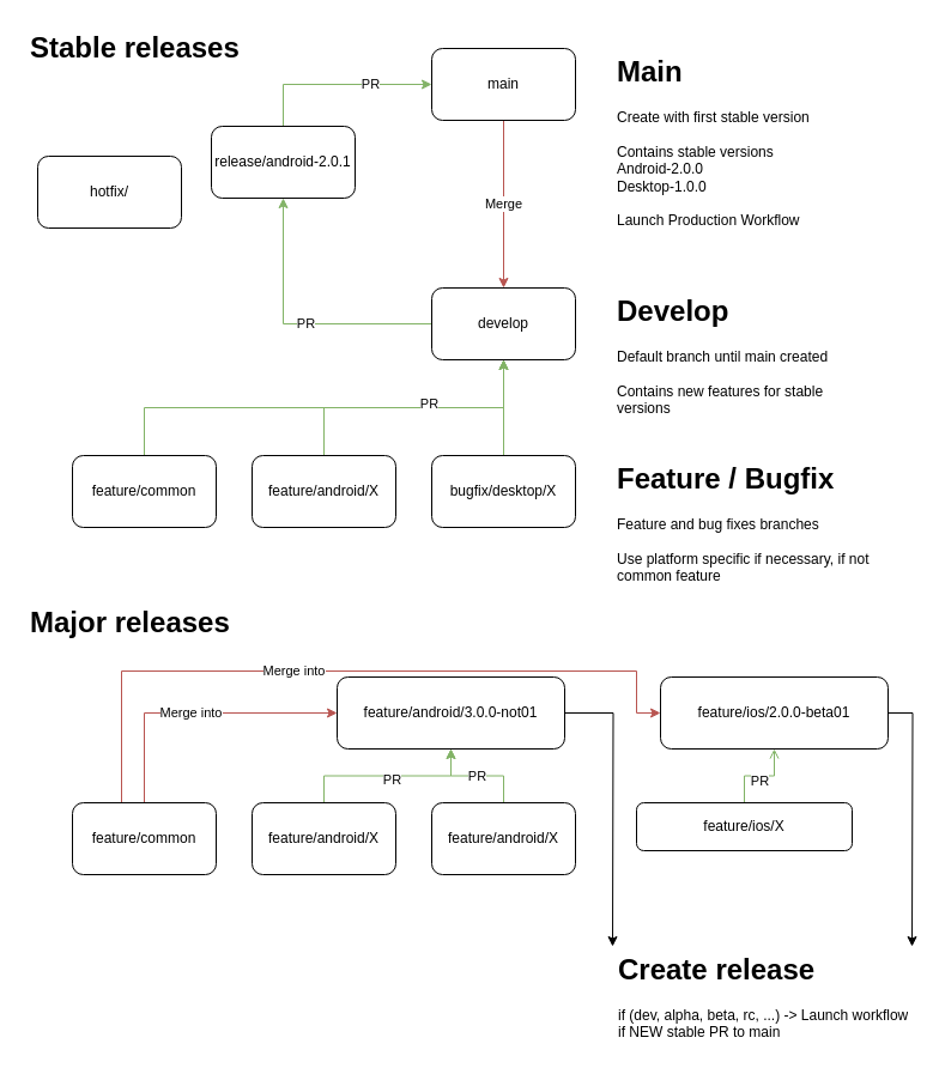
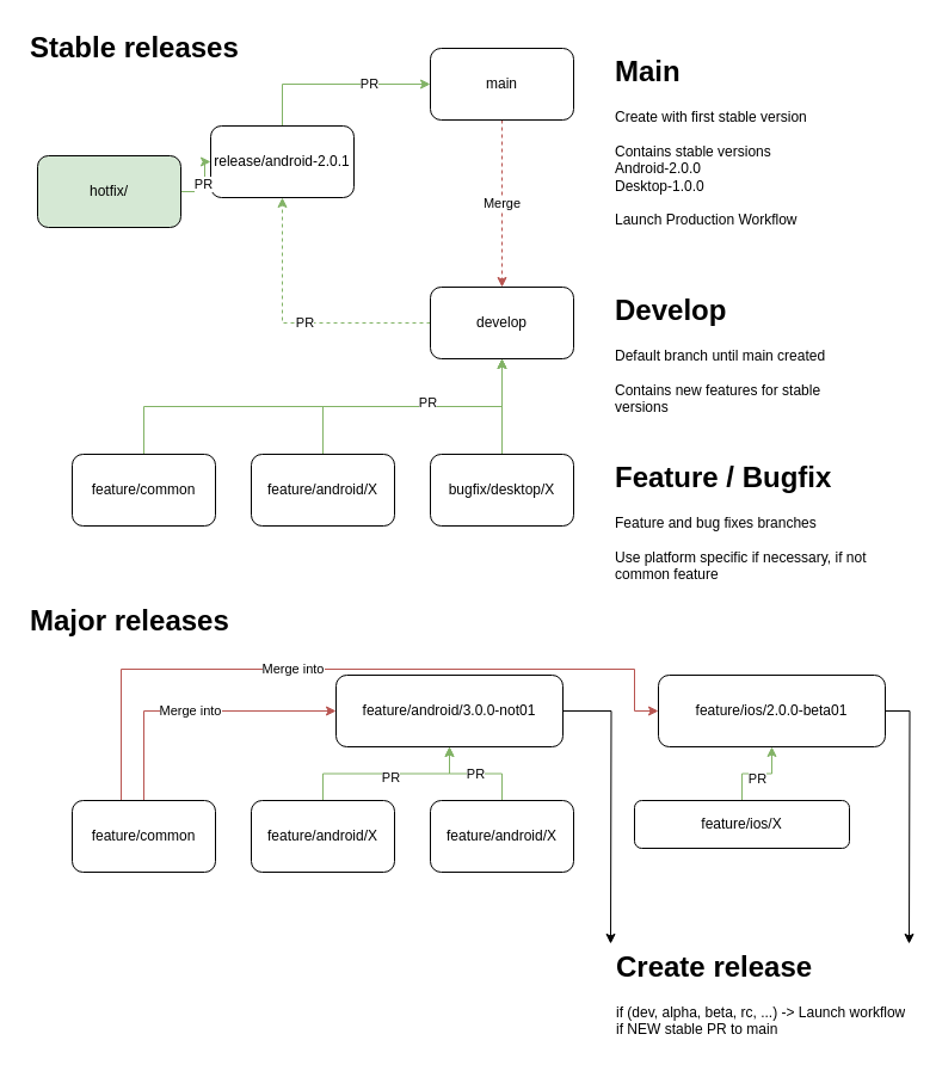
  <mxCell id="0" />
  <mxCell id="1" parent="0" />
- <mxCell id="2" value="Merge" style="edgeStyle=orthogonalEdgeStyle;rounded=0;orthogonalLoop=1;jettySize=auto;html=1;entryX=0.5;entryY=0;entryDx=0;entryDy=0;fillColor=#f8cecc;strokeColor=#b85450;" edge="1" parent="1" source="3" target="7"><mxGeometry relative="1" as="geometry" /></mxCell>
+ <mxCell id="2" value="Merge" style="edgeStyle=orthogonalEdgeStyle;rounded=0;orthogonalLoop=1;jettySize=auto;html=1;entryX=0.5;entryY=0;entryDx=0;entryDy=0;fillColor=#f8cecc;strokeColor=#b85450;dashed=1;" edge="1" parent="1" source="3" target="7"><mxGeometry relative="1" as="geometry" /></mxCell>
  <mxCell id="3" value="main" style="rounded=1;whiteSpace=wrap;html=1;" vertex="1" parent="1"><mxGeometry x="360" y="40" width="120" height="60" as="geometry" /></mxCell>
  <mxCell id="4" value="&lt;h1&gt;Main&lt;/h1&gt;&lt;div&gt;Create with first stable version&lt;/div&gt;&lt;div&gt;&lt;br&gt;&lt;/div&gt;&lt;div&gt;Contains stable versions&lt;/div&gt;&lt;div&gt;Android-2.0.0&lt;/div&gt;&lt;div&gt;Desktop-1.0.0&lt;/div&gt;&lt;div&gt;&lt;br&gt;&lt;/div&gt;&lt;div&gt;Launch Production Workflow&lt;/div&gt;" style="text;html=1;strokeColor=none;fillColor=none;spacing=5;spacingTop=-20;whiteSpace=wrap;overflow=hidden;rounded=0;" vertex="1" parent="1"><mxGeometry x="510" y="40" width="190" height="160" as="geometry" /></mxCell>
- <mxCell id="5" style="edgeStyle=orthogonalEdgeStyle;rounded=0;orthogonalLoop=1;jettySize=auto;html=1;entryX=0.5;entryY=1;entryDx=0;entryDy=0;fillColor=#d5e8d4;strokeColor=#82b366;" edge="1" parent="1" source="7" target="11"><mxGeometry relative="1" as="geometry" /></mxCell>
+ <mxCell id="5" style="edgeStyle=orthogonalEdgeStyle;rounded=0;orthogonalLoop=1;jettySize=auto;html=1;entryX=0.5;entryY=1;entryDx=0;entryDy=0;fillColor=#d5e8d4;strokeColor=#82b366;dashed=1;" edge="1" parent="1" source="7" target="11"><mxGeometry relative="1" as="geometry" /></mxCell>
  <mxCell id="6" value="PR" style="edgeLabel;html=1;align=center;verticalAlign=middle;resizable=0;points=[];" vertex="1" connectable="0" parent="5"><mxGeometry x="-0.074" y="-1" relative="1" as="geometry"><mxPoint as="offset" /></mxGeometry></mxCell>
  <mxCell id="7" value="develop" style="rounded=1;whiteSpace=wrap;html=1;" vertex="1" parent="1"><mxGeometry x="360" y="240" width="120" height="60" as="geometry" /></mxCell>
  <mxCell id="8" value="&lt;h1&gt;Develop&lt;/h1&gt;&lt;div&gt;Default branch until main created&lt;/div&gt;&lt;div&gt;&lt;br&gt;&lt;/div&gt;&lt;div&gt;Contains new features for stable versions&lt;/div&gt;" style="text;html=1;strokeColor=none;fillColor=none;spacing=5;spacingTop=-20;whiteSpace=wrap;overflow=hidden;rounded=0;" vertex="1" parent="1"><mxGeometry x="510" y="240" width="190" height="110" as="geometry" /></mxCell>
  <mxCell id="9" style="edgeStyle=orthogonalEdgeStyle;rounded=0;orthogonalLoop=1;jettySize=auto;html=1;entryX=0;entryY=0.5;entryDx=0;entryDy=0;exitX=0.5;exitY=0;exitDx=0;exitDy=0;fillColor=#d5e8d4;strokeColor=#82b366;" edge="1" parent="1" source="11" target="3"><mxGeometry relative="1" as="geometry" /></mxCell>
  <mxCell id="10" value="PR" style="edgeLabel;html=1;align=center;verticalAlign=middle;resizable=0;points=[];" vertex="1" connectable="0" parent="9"><mxGeometry x="0.349" y="1" relative="1" as="geometry"><mxPoint as="offset" /></mxGeometry></mxCell>
  <mxCell id="11" value="release/android-2.0.1" style="rounded=1;whiteSpace=wrap;html=1;" vertex="1" parent="1"><mxGeometry x="176" y="105" width="120" height="60" as="geometry" /></mxCell>
- <mxCell id="14" value="hotfix/" style="rounded=1;whiteSpace=wrap;html=1;" vertex="1" parent="1"><mxGeometry x="31" y="130" width="120" height="60" as="geometry" /></mxCell>
+ <mxCell id="12" style="edgeStyle=orthogonalEdgeStyle;rounded=0;orthogonalLoop=1;jettySize=auto;html=1;entryX=0;entryY=0.5;entryDx=0;entryDy=0;fillColor=#d5e8d4;strokeColor=#82b366;" edge="1" parent="1" source="14" target="11"><mxGeometry relative="1" as="geometry" /></mxCell>
+ <mxCell id="13" value="PR" style="edgeLabel;html=1;align=center;verticalAlign=middle;resizable=0;points=[];" vertex="1" connectable="0" parent="12"><mxGeometry x="0.073" y="2" relative="1" as="geometry"><mxPoint as="offset" /></mxGeometry></mxCell>
+ <mxCell id="14" value="hotfix/" style="rounded=1;whiteSpace=wrap;html=1;fillColor=#d5e8d4;" vertex="1" parent="1"><mxGeometry x="31" y="130" width="120" height="60" as="geometry" /></mxCell>
  <mxCell id="15" style="edgeStyle=orthogonalEdgeStyle;rounded=0;orthogonalLoop=1;jettySize=auto;html=1;entryX=0.5;entryY=1;entryDx=0;entryDy=0;exitX=0.5;exitY=0;exitDx=0;exitDy=0;fillColor=#d5e8d4;strokeColor=#82b366;" edge="1" parent="1" source="16" target="7"><mxGeometry relative="1" as="geometry" /></mxCell>
  <mxCell id="16" value="feature/android/X" style="rounded=1;whiteSpace=wrap;html=1;" vertex="1" parent="1"><mxGeometry x="210" y="380" width="120" height="60" as="geometry" /></mxCell>
  <mxCell id="17" style="edgeStyle=orthogonalEdgeStyle;rounded=0;orthogonalLoop=1;jettySize=auto;html=1;entryX=0.5;entryY=1;entryDx=0;entryDy=0;fillColor=#d5e8d4;strokeColor=#82b366;" edge="1" parent="1" source="18" target="7"><mxGeometry relative="1" as="geometry" /></mxCell>
  <mxCell id="18" value="bugfix/desktop/X" style="rounded=1;whiteSpace=wrap;html=1;" vertex="1" parent="1"><mxGeometry x="360" y="380" width="120" height="60" as="geometry" /></mxCell>
  <mxCell id="19" style="edgeStyle=orthogonalEdgeStyle;rounded=0;orthogonalLoop=1;jettySize=auto;html=1;entryX=0.5;entryY=1;entryDx=0;entryDy=0;exitX=0.5;exitY=0;exitDx=0;exitDy=0;fillColor=#d5e8d4;strokeColor=#82b366;" edge="1" parent="1" source="21" target="7"><mxGeometry relative="1" as="geometry" /></mxCell>
  <mxCell id="20" value="PR" style="edgeLabel;html=1;align=center;verticalAlign=middle;resizable=0;points=[];" vertex="1" connectable="0" parent="19"><mxGeometry x="0.465" y="4" relative="1" as="geometry"><mxPoint x="-1" as="offset" /></mxGeometry></mxCell>
  <mxCell id="21" value="feature/common" style="rounded=1;whiteSpace=wrap;html=1;" vertex="1" parent="1"><mxGeometry x="60" y="380" width="120" height="60" as="geometry" /></mxCell>
  <mxCell id="22" value="&lt;h1&gt;Feature / Bugfix&lt;/h1&gt;&lt;div&gt;Feature and bug fixes branches&lt;/div&gt;&lt;div&gt;&lt;br&gt;&lt;/div&gt;&lt;div&gt;Use platform specific if necessary, if not common feature&lt;/div&gt;" style="text;html=1;strokeColor=none;fillColor=none;spacing=5;spacingTop=-20;whiteSpace=wrap;overflow=hidden;rounded=0;" vertex="1" parent="1"><mxGeometry x="510" y="380" width="231" height="110" as="geometry" /></mxCell>
  <mxCell id="23" value="&lt;h1&gt;Stable releases&lt;/h1&gt;" style="text;html=1;strokeColor=none;fillColor=none;spacing=5;spacingTop=-20;whiteSpace=wrap;overflow=hidden;rounded=0;" vertex="1" parent="1"><mxGeometry x="20" y="20" width="190" height="40" as="geometry" /></mxCell>
  <mxCell id="24" value="&lt;h1&gt;Major releases&lt;/h1&gt;" style="text;html=1;strokeColor=none;fillColor=none;spacing=5;spacingTop=-20;whiteSpace=wrap;overflow=hidden;rounded=0;" vertex="1" parent="1"><mxGeometry x="20" y="500" width="190" height="40" as="geometry" /></mxCell>
  <mxCell id="25" style="edgeStyle=orthogonalEdgeStyle;rounded=0;orthogonalLoop=1;jettySize=auto;html=1;entryX=0;entryY=0.5;entryDx=0;entryDy=0;fillColor=#f8cecc;strokeColor=#b85450;" edge="1" parent="1" source="29" target="34"><mxGeometry relative="1" as="geometry"><Array as="points"><mxPoint x="120" y="595" /></Array></mxGeometry></mxCell>
  <mxCell id="26" value="Merge into" style="edgeLabel;html=1;align=center;verticalAlign=middle;resizable=0;points=[];" vertex="1" connectable="0" parent="25"><mxGeometry x="-0.039" y="1" relative="1" as="geometry"><mxPoint as="offset" /></mxGeometry></mxCell>
  <mxCell id="27" style="edgeStyle=orthogonalEdgeStyle;rounded=0;orthogonalLoop=1;jettySize=auto;html=1;entryX=0;entryY=0.5;entryDx=0;entryDy=0;fillColor=#f8cecc;strokeColor=#b85450;" edge="1" parent="1" source="29" target="36"><mxGeometry relative="1" as="geometry"><Array as="points"><mxPoint x="101" y="560" /><mxPoint x="531" y="560" /><mxPoint x="531" y="595" /></Array></mxGeometry></mxCell>
  <mxCell id="28" value="Merge into" style="edgeLabel;html=1;align=center;verticalAlign=middle;resizable=0;points=[];" vertex="1" connectable="0" parent="27"><mxGeometry x="-0.149" y="1" relative="1" as="geometry"><mxPoint as="offset" /></mxGeometry></mxCell>
  <mxCell id="29" value="feature/common" style="rounded=1;whiteSpace=wrap;html=1;" vertex="1" parent="1"><mxGeometry x="60" y="670" width="120" height="60" as="geometry" /></mxCell>
  <mxCell id="30" style="edgeStyle=orthogonalEdgeStyle;rounded=0;orthogonalLoop=1;jettySize=auto;html=1;fillColor=#d5e8d4;strokeColor=#82b366;" edge="1" parent="1" source="32" target="34"><mxGeometry relative="1" as="geometry" /></mxCell>
  <mxCell id="31" value="PR" style="edgeLabel;html=1;align=center;verticalAlign=middle;resizable=0;points=[];" vertex="1" connectable="0" parent="30"><mxGeometry x="0.048" y="-3" relative="1" as="geometry"><mxPoint as="offset" /></mxGeometry></mxCell>
  <mxCell id="32" value="feature/android/X" style="rounded=1;whiteSpace=wrap;html=1;" vertex="1" parent="1"><mxGeometry x="210" y="670" width="120" height="60" as="geometry" /></mxCell>
  <mxCell id="33" style="edgeStyle=orthogonalEdgeStyle;rounded=0;orthogonalLoop=1;jettySize=auto;html=1;" edge="1" parent="1" source="34"><mxGeometry relative="1" as="geometry"><mxPoint x="511" y="790" as="targetPoint" /></mxGeometry></mxCell>
  <mxCell id="34" value="feature/android/3.0.0-not01" style="rounded=1;whiteSpace=wrap;html=1;" vertex="1" parent="1"><mxGeometry x="281" y="565" width="190" height="60" as="geometry" /></mxCell>
  <mxCell id="35" style="edgeStyle=orthogonalEdgeStyle;rounded=0;orthogonalLoop=1;jettySize=auto;html=1;" edge="1" parent="1" source="36"><mxGeometry relative="1" as="geometry"><mxPoint x="761" y="790" as="targetPoint" /></mxGeometry></mxCell>
  <mxCell id="36" value="feature/ios/2.0.0-beta01" style="rounded=1;whiteSpace=wrap;html=1;" vertex="1" parent="1"><mxGeometry x="551" y="565" width="190" height="60" as="geometry" /></mxCell>
  <mxCell id="37" value="PR" style="edgeStyle=orthogonalEdgeStyle;rounded=0;orthogonalLoop=1;jettySize=auto;html=1;entryX=0.5;entryY=1;entryDx=0;entryDy=0;fillColor=#d5e8d4;strokeColor=#82b366;" edge="1" parent="1" source="38" target="34"><mxGeometry relative="1" as="geometry" /></mxCell>
  <mxCell id="38" value="feature/android/X" style="rounded=1;whiteSpace=wrap;html=1;" vertex="1" parent="1"><mxGeometry x="360" y="670" width="120" height="60" as="geometry" /></mxCell>
- <mxCell id="39" style="edgeStyle=orthogonalEdgeStyle;rounded=0;orthogonalLoop=1;jettySize=auto;html=1;entryX=0.5;entryY=1;entryDx=0;entryDy=0;fillColor=#d5e8d4;strokeColor=#82b366;endArrow=open;" edge="1" parent="1" source="41" target="36"><mxGeometry relative="1" as="geometry" /></mxCell>
+ <mxCell id="39" style="edgeStyle=orthogonalEdgeStyle;rounded=0;orthogonalLoop=1;jettySize=auto;html=1;entryX=0.5;entryY=1;entryDx=0;entryDy=0;fillColor=#d5e8d4;strokeColor=#82b366;" edge="1" parent="1" source="41" target="36"><mxGeometry relative="1" as="geometry" /></mxCell>
  <mxCell id="40" value="PR" style="edgeLabel;html=1;align=center;verticalAlign=middle;resizable=0;points=[];" vertex="1" connectable="0" parent="39"><mxGeometry x="-0.003" y="-4" relative="1" as="geometry"><mxPoint as="offset" /></mxGeometry></mxCell>
  <mxCell id="41" value="feature/ios/X" style="rounded=1;whiteSpace=wrap;html=1;" vertex="1" parent="1"><mxGeometry x="531" y="670" width="180" height="40" as="geometry" /></mxCell>
  <mxCell id="42" value="&lt;h1&gt;Create release&lt;/h1&gt;&lt;div&gt;if (dev, alpha, beta, rc, ...) -&amp;gt; Launch workflow&lt;/div&gt;&lt;div&gt;if NEW stable PR to main&lt;/div&gt;" style="text;html=1;strokeColor=none;fillColor=none;spacing=5;spacingTop=-20;whiteSpace=wrap;overflow=hidden;rounded=0;" vertex="1" parent="1"><mxGeometry x="511" y="790" width="251" height="80" as="geometry" /></mxCell>
